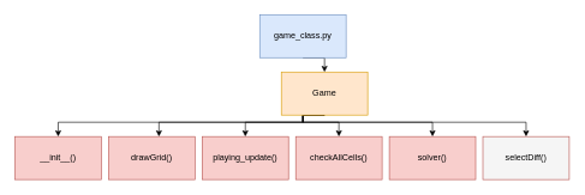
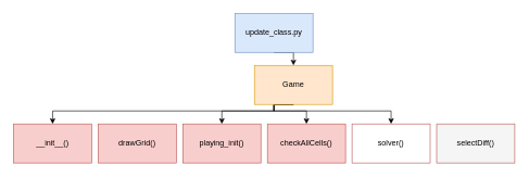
  <mxCell id="0" />
  <mxCell id="1" parent="0" />
  <mxCell id="2" style="edgeStyle=orthogonalEdgeStyle;rounded=0;orthogonalLoop=1;jettySize=auto;html=1;exitX=0.5;exitY=1;exitDx=0;exitDy=0;entryX=0.5;entryY=0;entryDx=0;entryDy=0;" parent="1" source="3" target="10" edge="1"><mxGeometry relative="1" as="geometry" /></mxCell>
- <mxCell id="3" value="game_class.py" style="rounded=0;whiteSpace=wrap;html=1;fillColor=#dae8fc;strokeColor=#6c8ebf;" parent="1" vertex="1"><mxGeometry x="360" y="20" width="120" height="60" as="geometry" /></mxCell>
+ <mxCell id="3" value="update_class.py" style="rounded=0;whiteSpace=wrap;html=1;fillColor=#dae8fc;strokeColor=#6c8ebf;" parent="1" vertex="1"><mxGeometry x="360" y="20" width="120" height="60" as="geometry" /></mxCell>
  <mxCell id="4" style="edgeStyle=orthogonalEdgeStyle;rounded=0;orthogonalLoop=1;jettySize=auto;html=1;exitX=0.5;exitY=1;exitDx=0;exitDy=0;entryX=0.5;entryY=0;entryDx=0;entryDy=0;" parent="1" source="10" target="11" edge="1"><mxGeometry relative="1" as="geometry"><Array as="points"><mxPoint x="420" y="170" /><mxPoint x="80" y="170" /></Array></mxGeometry></mxCell>
  <mxCell id="5" style="edgeStyle=orthogonalEdgeStyle;rounded=0;orthogonalLoop=1;jettySize=auto;html=1;exitX=0.5;exitY=1;exitDx=0;exitDy=0;entryX=0.5;entryY=0;entryDx=0;entryDy=0;" parent="1" source="10" target="12" edge="1"><mxGeometry relative="1" as="geometry"><Array as="points"><mxPoint x="420" y="170" /><mxPoint x="600" y="170" /></Array></mxGeometry></mxCell>
- <mxCell id="6" style="edgeStyle=orthogonalEdgeStyle;rounded=0;orthogonalLoop=1;jettySize=auto;html=1;exitX=0.5;exitY=1;exitDx=0;exitDy=0;" parent="1" source="10" target="13" edge="1"><mxGeometry relative="1" as="geometry"><Array as="points"><mxPoint x="420" y="170" /><mxPoint x="220" y="170" /></Array></mxGeometry></mxCell>
  <mxCell id="7" style="edgeStyle=orthogonalEdgeStyle;rounded=0;orthogonalLoop=1;jettySize=auto;html=1;exitX=0.5;exitY=1;exitDx=0;exitDy=0;" edge="1" parent="1" source="10" target="14"><mxGeometry relative="1" as="geometry"><Array as="points"><mxPoint x="420" y="170" /><mxPoint x="340" y="170" /></Array></mxGeometry></mxCell>
- <mxCell id="8" style="edgeStyle=orthogonalEdgeStyle;rounded=0;orthogonalLoop=1;jettySize=auto;html=1;exitX=0.5;exitY=1;exitDx=0;exitDy=0;" edge="1" parent="1" source="10" target="15"><mxGeometry relative="1" as="geometry"><Array as="points"><mxPoint x="420" y="170" /><mxPoint x="730" y="170" /></Array></mxGeometry></mxCell>
  <mxCell id="9" style="edgeStyle=orthogonalEdgeStyle;rounded=0;orthogonalLoop=1;jettySize=auto;html=1;exitX=0.5;exitY=1;exitDx=0;exitDy=0;entryX=0.5;entryY=0;entryDx=0;entryDy=0;" edge="1" parent="1" source="10" target="16"><mxGeometry relative="1" as="geometry"><Array as="points"><mxPoint x="420" y="170" /><mxPoint x="470" y="170" /></Array></mxGeometry></mxCell>
  <mxCell id="10" value="Game" style="rounded=0;whiteSpace=wrap;html=1;fillColor=#ffe6cc;strokeColor=#d79b00;" parent="1" vertex="1"><mxGeometry x="390" y="100" width="120" height="60" as="geometry" /></mxCell>
  <mxCell id="11" value="__init__()" style="rounded=0;whiteSpace=wrap;html=1;fillColor=#f8cecc;strokeColor=#b85450;" parent="1" vertex="1"><mxGeometry x="20" y="190" width="120" height="60" as="geometry" /></mxCell>
- <mxCell id="12" value="solver()" style="rounded=0;whiteSpace=wrap;html=1;fillColor=#f8cecc;strokeColor=#b85450;" parent="1" vertex="1"><mxGeometry x="540" y="190" width="120" height="60" as="geometry" /></mxCell>
+ <mxCell id="12" value="solver()" style="rounded=0;whiteSpace=wrap;html=1;fillColor=#ffffff;strokeColor=#b85450;" parent="1" vertex="1"><mxGeometry x="540" y="190" width="120" height="60" as="geometry" /></mxCell>
  <mxCell id="13" value="drawGrid()" style="rounded=0;whiteSpace=wrap;html=1;fillColor=#f8cecc;strokeColor=#b85450;" parent="1" vertex="1"><mxGeometry x="150" y="190" width="120" height="60" as="geometry" /></mxCell>
- <mxCell id="14" value="playing_update()" style="rounded=0;whiteSpace=wrap;html=1;fillColor=#f8cecc;strokeColor=#b85450;" parent="1" vertex="1"><mxGeometry x="280" y="190" width="120" height="60" as="geometry" /></mxCell>
+ <mxCell id="14" value="playing_init()" style="rounded=0;whiteSpace=wrap;html=1;fillColor=#f8cecc;strokeColor=#b85450;" parent="1" vertex="1"><mxGeometry x="280" y="190" width="120" height="60" as="geometry" /></mxCell>
  <mxCell id="15" value="selectDiff()" style="rounded=0;whiteSpace=wrap;html=1;fillColor=#f5f5f5;strokeColor=#b85450;" vertex="1" parent="1"><mxGeometry x="670" y="190" width="120" height="60" as="geometry" /></mxCell>
  <mxCell id="16" value="checkAllCells()" style="rounded=0;whiteSpace=wrap;html=1;fillColor=#f8cecc;strokeColor=#b85450;" vertex="1" parent="1"><mxGeometry x="410" y="190" width="120" height="60" as="geometry" /></mxCell>
